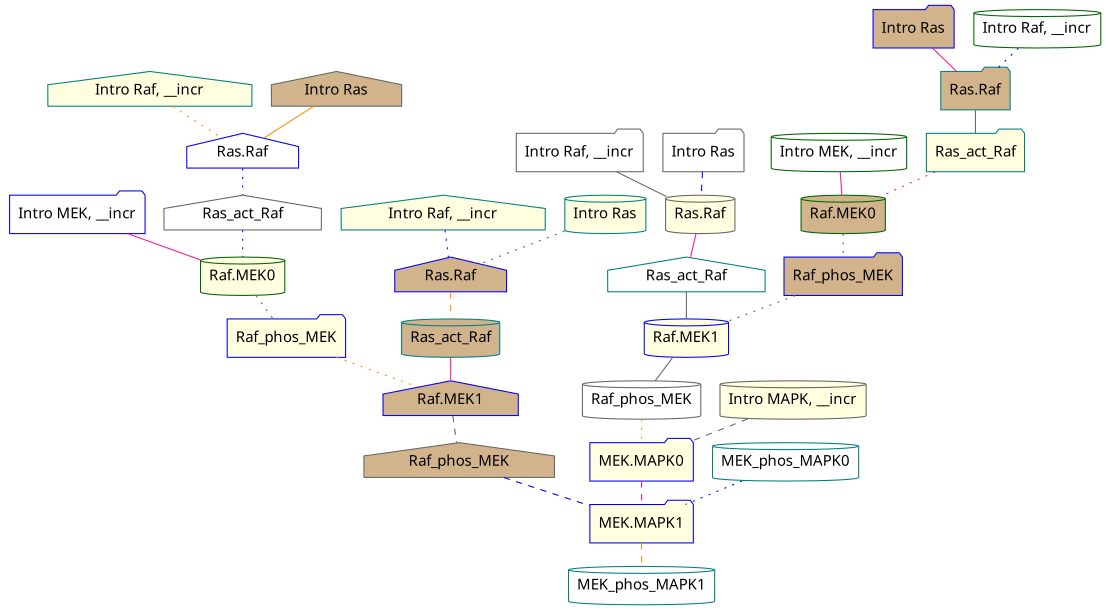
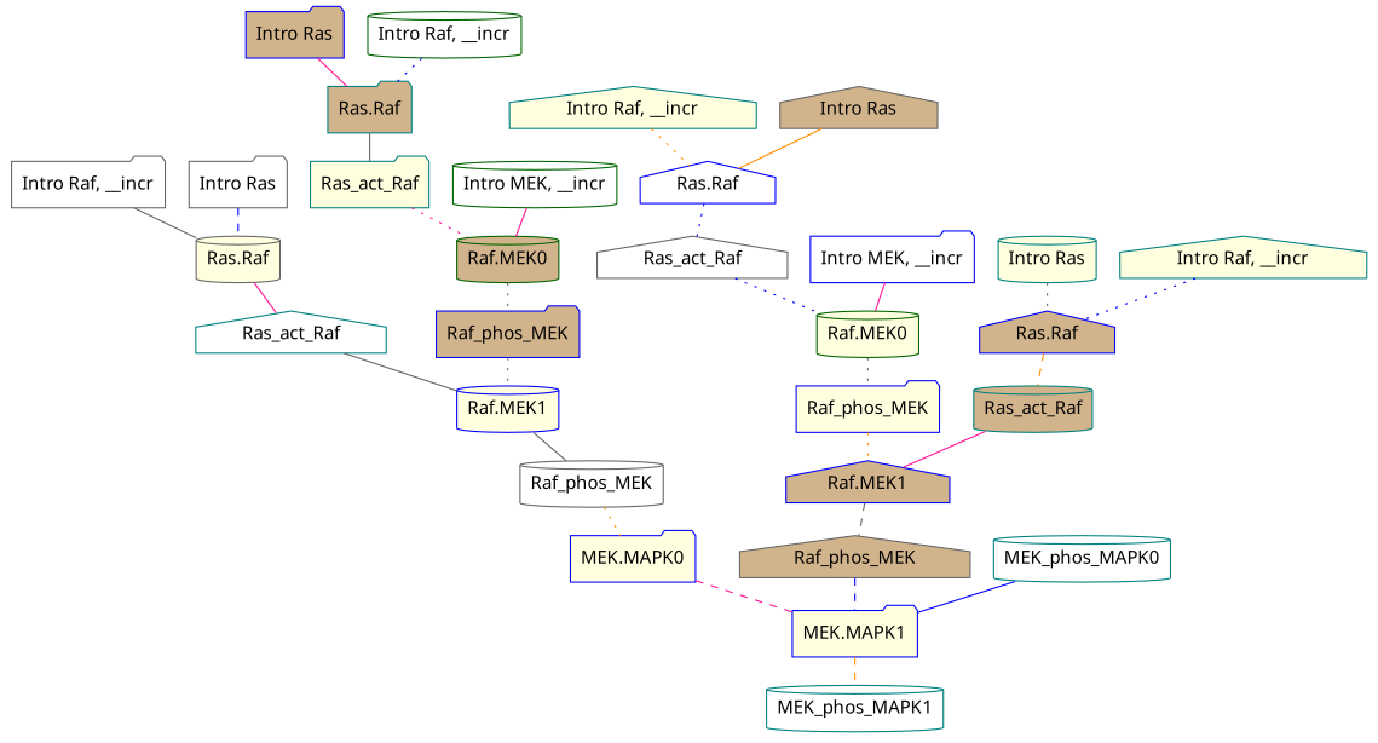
  digraph {
    rankdir=TB
    ranksep=0.30
    node [color=blue fillcolor=white fontname="CMU Serif" shape=cylinder style=filled]
    edge [color=gray40 dir=none fontname="CMU Serif" style=dotted]
    n1 [color=gray40 label="Intro Ras" shape=folder]
    n2 [color=gray40 fillcolor=lightyellow label="Ras.Raf"]
    n3 [color=teal label=Ras_act_Raf shape=house]
    n4 [color=gray40 fillcolor=tan label="Intro Ras" shape=house]
    n5 [label="Ras.Raf" shape=house]
    n6 [color=gray40 label=Ras_act_Raf shape=house]
    n7 [fillcolor=tan label="Intro Ras" shape=folder]
    n8 [color=teal fillcolor=tan label="Ras.Raf" shape=folder]
    n9 [color=teal fillcolor=lightyellow label=Ras_act_Raf shape=folder]
    n10 [color=teal fillcolor=lightyellow label="Intro Ras"]
    n11 [fillcolor=tan label="Ras.Raf" shape=house]
    n12 [color=teal fillcolor=tan label=Ras_act_Raf]
    n13 [color=teal fillcolor=lightyellow label="Intro Raf, __incr" shape=house]
    n14 [color=gray40 label="Intro Raf, __incr" shape=folder]
    n15 [color=darkgreen label="Intro Raf, __incr"]
    n16 [color=teal fillcolor=lightyellow label="Intro Raf, __incr" shape=house]
    n17 [label="Intro MEK, __incr" shape=folder]
    n18 [color=darkgreen fillcolor=lightyellow label="Raf.MEK0"]
    n19 [fillcolor=lightyellow label=Raf_phos_MEK shape=folder]
    n20 [color=darkgreen label="Intro MEK, __incr"]
    n21 [color=darkgreen fillcolor=tan label="Raf.MEK0"]
    n22 [fillcolor=tan label=Raf_phos_MEK shape=folder]
-   n23 [color=gray40 fillcolor=lightyellow label="Intro MAPK, __incr"]
    n24 [fillcolor=lightyellow label="MEK.MAPK0" shape=folder]
    n25 [fillcolor=lightyellow label="MEK.MAPK1" shape=folder]
    n26 [fillcolor=tan label="Raf.MEK1" shape=house]
    n27 [fillcolor=lightyellow label="Raf.MEK1"]
    n28 [color=gray40 fillcolor=tan label=Raf_phos_MEK shape=house]
    n29 [color=gray40 label=Raf_phos_MEK]
    n30 [color=teal label=MEK_phos_MAPK0]
    n31 [color=teal label=MEK_phos_MAPK1]
    n1 -> n2 [color=blue style=dashed]
    n2 -> n3 [color=deeppink style=solid]
    n3 -> n27 [style=solid]
    n4 -> n5 [color=darkorange style=solid]
    n5 -> n6 [color=blue]
    n6 -> n18 [color=blue]
    n7 -> n8 [color=deeppink style=solid]
    n8 -> n9 [style=solid]
    n9 -> n21 [color=deeppink]
    n10 -> n11
    n11 -> n12 [color=darkorange style=dashed]
    n12 -> n26 [color=deeppink style=solid]
    n13 -> n5 [color=darkorange]
    n14 -> n2 [style=solid]
    n15 -> n8 [color=blue]
    n16 -> n11 [color=blue]
    n17 -> n18 [color=deeppink style=solid]
    n18 -> n19
    n19 -> n26 [color=darkorange]
    n20 -> n21 [color=deeppink style=solid]
    n21 -> n22
    n22 -> n27
-   n23 -> n24 [style=dashed]
    n24 -> n25 [color=deeppink style=dashed]
    n25 -> n31 [color=darkorange style=dashed]
    n26 -> n28 [style=dashed]
    n27 -> n29 [style=solid]
    n28 -> n25 [color=blue style=dashed]
    n29 -> n24 [color=darkorange]
-   n30 -> n25 [color=blue]
+   n30 -> n25 [color=blue style=solid]
  }
